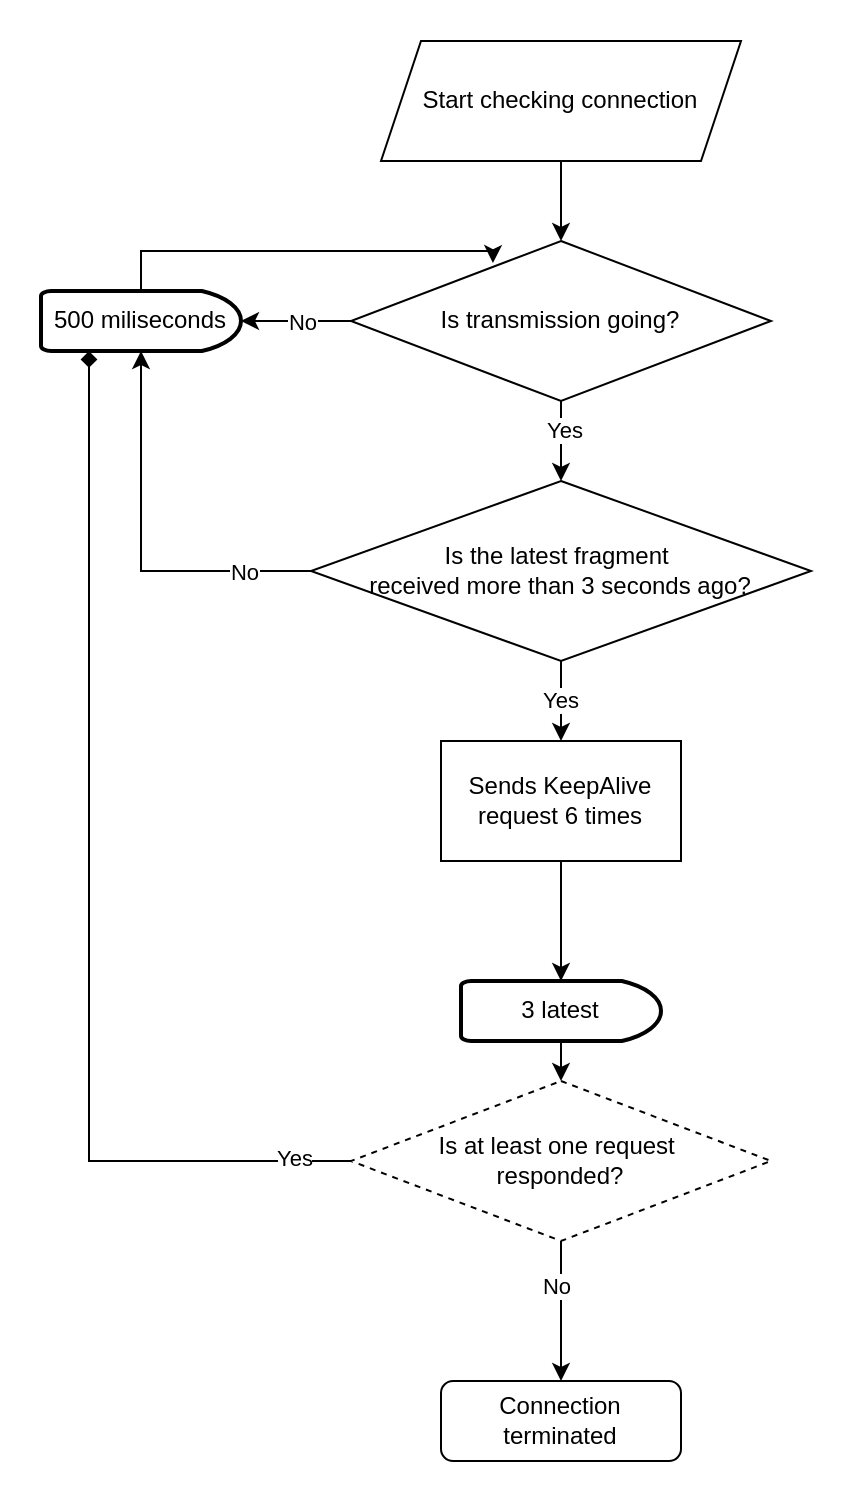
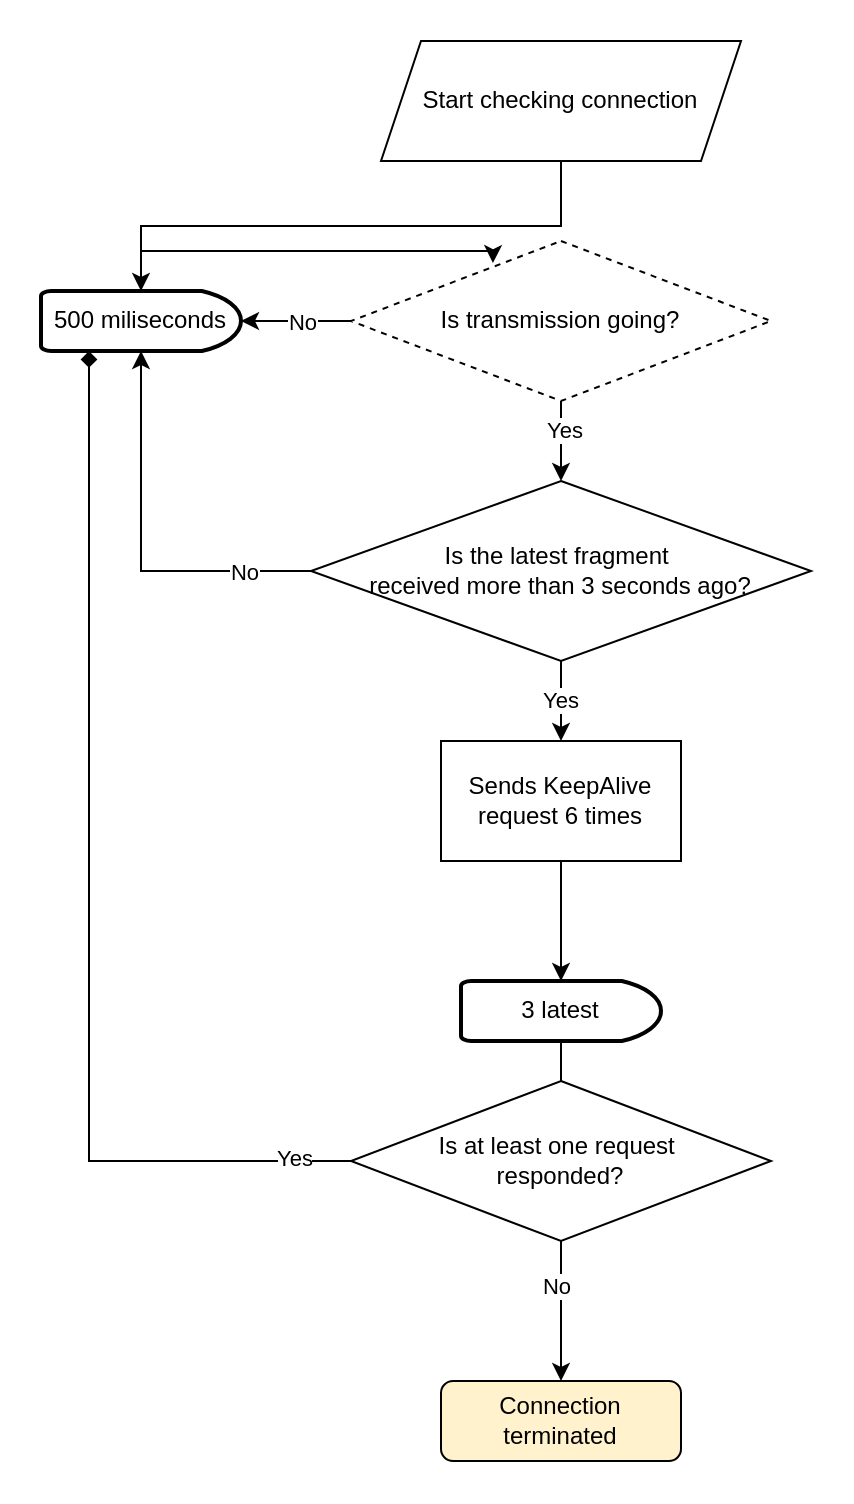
  <mxCell id="0" />
  <mxCell id="1" parent="0" />
- <mxCell id="2" style="edgeStyle=orthogonalEdgeStyle;rounded=0;orthogonalLoop=1;jettySize=auto;html=1;exitX=0.5;exitY=1;exitDx=0;exitDy=0;entryX=0.5;entryY=0;entryDx=0;entryDy=0;" edge="1" parent="1" source="3" target="8"><mxGeometry relative="1" as="geometry" /></mxCell>
+ <mxCell id="2" style="edgeStyle=orthogonalEdgeStyle;rounded=0;orthogonalLoop=1;jettySize=auto;html=1;exitX=0.5;exitY=1;exitDx=0;exitDy=0;" edge="1" parent="1" source="3" target="9"><mxGeometry relative="1" as="geometry" /></mxCell>
  <mxCell id="3" value="Start checking connection" style="shape=parallelogram;perimeter=parallelogramPerimeter;whiteSpace=wrap;html=1;fixedSize=1;" vertex="1" parent="1"><mxGeometry x="190" y="20" width="180" height="60" as="geometry" /></mxCell>
  <mxCell id="4" style="edgeStyle=orthogonalEdgeStyle;rounded=0;orthogonalLoop=1;jettySize=auto;html=1;exitX=0;exitY=0.5;exitDx=0;exitDy=0;" edge="1" parent="1" source="8" target="9"><mxGeometry relative="1" as="geometry"><mxPoint x="140" y="160" as="targetPoint" /></mxGeometry></mxCell>
  <mxCell id="5" value="No" style="edgeLabel;html=1;align=center;verticalAlign=middle;resizable=0;points=[];" vertex="1" connectable="0" parent="4"><mxGeometry x="-0.491" y="2" relative="1" as="geometry"><mxPoint x="-11" y="-2" as="offset" /></mxGeometry></mxCell>
  <mxCell id="6" style="edgeStyle=orthogonalEdgeStyle;rounded=0;orthogonalLoop=1;jettySize=auto;html=1;exitX=0.5;exitY=1;exitDx=0;exitDy=0;" edge="1" parent="1" source="8"><mxGeometry relative="1" as="geometry"><mxPoint x="280" y="240" as="targetPoint" /></mxGeometry></mxCell>
  <mxCell id="7" value="Yes" style="edgeLabel;html=1;align=center;verticalAlign=middle;resizable=0;points=[];" vertex="1" connectable="0" parent="6"><mxGeometry x="-0.309" y="1" relative="1" as="geometry"><mxPoint as="offset" /></mxGeometry></mxCell>
- <mxCell id="8" value="Is transmission going?" style="rhombus;whiteSpace=wrap;html=1;" vertex="1" parent="1"><mxGeometry x="175" y="120" width="210" height="80" as="geometry" /></mxCell>
+ <mxCell id="8" value="Is transmission going?" style="rhombus;whiteSpace=wrap;html=1;dashed=1;" vertex="1" parent="1"><mxGeometry x="175" y="120" width="210" height="80" as="geometry" /></mxCell>
  <mxCell id="9" value="500 miliseconds" style="strokeWidth=2;html=1;shape=mxgraph.flowchart.delay;whiteSpace=wrap;" vertex="1" parent="1"><mxGeometry x="20" y="145" width="100" height="30" as="geometry" /></mxCell>
  <mxCell id="10" value="Yes" style="edgeStyle=orthogonalEdgeStyle;rounded=0;orthogonalLoop=1;jettySize=auto;html=1;" edge="1" parent="1" source="11"><mxGeometry relative="1" as="geometry"><mxPoint x="280" y="370" as="targetPoint" /></mxGeometry></mxCell>
  <mxCell id="11" value="Is the latest fragment&amp;nbsp;&lt;div&gt;received more than 3 seconds ago?&lt;/div&gt;" style="rhombus;whiteSpace=wrap;html=1;" vertex="1" parent="1"><mxGeometry x="155" y="240" width="250" height="90" as="geometry" /></mxCell>
  <mxCell id="12" style="edgeStyle=orthogonalEdgeStyle;rounded=0;orthogonalLoop=1;jettySize=auto;html=1;exitX=0;exitY=0.5;exitDx=0;exitDy=0;entryX=0.5;entryY=1;entryDx=0;entryDy=0;entryPerimeter=0;" edge="1" parent="1" source="11" target="9"><mxGeometry relative="1" as="geometry" /></mxCell>
  <mxCell id="13" value="No" style="edgeLabel;html=1;align=center;verticalAlign=middle;resizable=0;points=[];" vertex="1" connectable="0" parent="12"><mxGeometry x="-0.6" y="3" relative="1" as="geometry"><mxPoint x="5" y="-3" as="offset" /></mxGeometry></mxCell>
  <mxCell id="14" style="edgeStyle=orthogonalEdgeStyle;rounded=0;orthogonalLoop=1;jettySize=auto;html=1;exitX=0.5;exitY=0;exitDx=0;exitDy=0;exitPerimeter=0;entryX=0.338;entryY=0.138;entryDx=0;entryDy=0;entryPerimeter=0;" edge="1" parent="1" source="9" target="8"><mxGeometry relative="1" as="geometry"><Array as="points"><mxPoint x="70" y="125" /><mxPoint x="246" y="125" /></Array></mxGeometry></mxCell>
  <mxCell id="15" style="edgeStyle=orthogonalEdgeStyle;rounded=0;orthogonalLoop=1;jettySize=auto;html=1;exitX=0.5;exitY=1;exitDx=0;exitDy=0;" edge="1" parent="1" source="16"><mxGeometry relative="1" as="geometry"><mxPoint x="280" y="490" as="targetPoint" /></mxGeometry></mxCell>
  <mxCell id="16" value="Sends KeepAlive request 6 times" style="rounded=0;whiteSpace=wrap;html=1;" vertex="1" parent="1"><mxGeometry x="220" y="370" width="120" height="60" as="geometry" /></mxCell>
- <mxCell id="17" style="edgeStyle=orthogonalEdgeStyle;rounded=0;orthogonalLoop=1;jettySize=auto;html=1;exitX=0.5;exitY=1;exitDx=0;exitDy=0;exitPerimeter=0;entryX=0.5;entryY=0;entryDx=0;entryDy=0;" edge="1" parent="1" source="18" target="23"><mxGeometry relative="1" as="geometry"><mxPoint x="280" y="550" as="targetPoint" /></mxGeometry></mxCell>
+ <mxCell id="17" style="edgeStyle=orthogonalEdgeStyle;rounded=0;orthogonalLoop=1;jettySize=auto;html=1;exitX=0.5;exitY=1;exitDx=0;exitDy=0;exitPerimeter=0;entryX=0.5;entryY=0;entryDx=0;entryDy=0;endArrow=none;" edge="1" parent="1" source="18" target="23"><mxGeometry relative="1" as="geometry"><mxPoint x="280" y="550" as="targetPoint" /></mxGeometry></mxCell>
  <mxCell id="18" value="3 latest" style="strokeWidth=2;html=1;shape=mxgraph.flowchart.delay;whiteSpace=wrap;" vertex="1" parent="1"><mxGeometry x="230" y="490" width="100" height="30" as="geometry" /></mxCell>
  <mxCell id="19" style="edgeStyle=orthogonalEdgeStyle;rounded=0;orthogonalLoop=1;jettySize=auto;html=1;exitX=0.5;exitY=1;exitDx=0;exitDy=0;" edge="1" parent="1" source="23"><mxGeometry relative="1" as="geometry"><mxPoint x="280" y="690" as="targetPoint" /></mxGeometry></mxCell>
  <mxCell id="20" value="No" style="edgeLabel;html=1;align=center;verticalAlign=middle;resizable=0;points=[];" vertex="1" connectable="0" parent="19"><mxGeometry x="-0.376" y="-3" relative="1" as="geometry"><mxPoint as="offset" /></mxGeometry></mxCell>
  <mxCell id="21" style="edgeStyle=orthogonalEdgeStyle;rounded=0;orthogonalLoop=1;jettySize=auto;html=1;exitX=0;exitY=0.5;exitDx=0;exitDy=0;entryX=0.24;entryY=1;entryDx=0;entryDy=0;entryPerimeter=0;endArrow=diamond;" edge="1" parent="1" source="23" target="9"><mxGeometry relative="1" as="geometry"><mxPoint x="50" y="580" as="targetPoint" /></mxGeometry></mxCell>
  <mxCell id="22" value="Yes" style="edgeLabel;html=1;align=center;verticalAlign=middle;resizable=0;points=[];" vertex="1" connectable="0" parent="21"><mxGeometry x="-0.892" y="-2" relative="1" as="geometry"><mxPoint as="offset" /></mxGeometry></mxCell>
- <mxCell id="23" value="Is at least one request&amp;nbsp;&lt;div&gt;responded?&lt;/div&gt;" style="rhombus;whiteSpace=wrap;html=1;dashed=1;" vertex="1" parent="1"><mxGeometry x="175" y="540" width="210" height="80" as="geometry" /></mxCell>
- <mxCell id="24" value="Connection terminated" style="rounded=1;whiteSpace=wrap;html=1;" vertex="1" parent="1"><mxGeometry x="220" y="690" width="120" height="40" as="geometry" /></mxCell>
+ <mxCell id="23" value="Is at least one request&amp;nbsp;&lt;div&gt;responded?&lt;/div&gt;" style="rhombus;whiteSpace=wrap;html=1;" vertex="1" parent="1"><mxGeometry x="175" y="540" width="210" height="80" as="geometry" /></mxCell>
+ <mxCell id="24" value="Connection terminated" style="rounded=1;whiteSpace=wrap;html=1;fillColor=#fff2cc;" vertex="1" parent="1"><mxGeometry x="220" y="690" width="120" height="40" as="geometry" /></mxCell>
